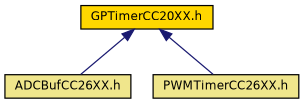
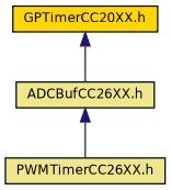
  digraph {
    node [color=black fillcolor=khaki fontname=Helvetica fontsize=10 shape=record style=filled]
    edge [color=midnightblue dir=back fontname=Helvetica fontsize=10 labelfontname=Helvetica labelfontsize=10 style=solid]
    n1 [fillcolor=gold fontcolor=black height=0.2 label="GPTimerCC20XX.h" width=0.4]
    n2 [height=0.2 label="ADCBufCC26XX.h" width=0.4]
    n3 [height=0.2 label="PWMTimerCC26XX.h" width=0.4]
    n1 -> n2
-   n1 -> n3
+   n2 -> n3
  }
